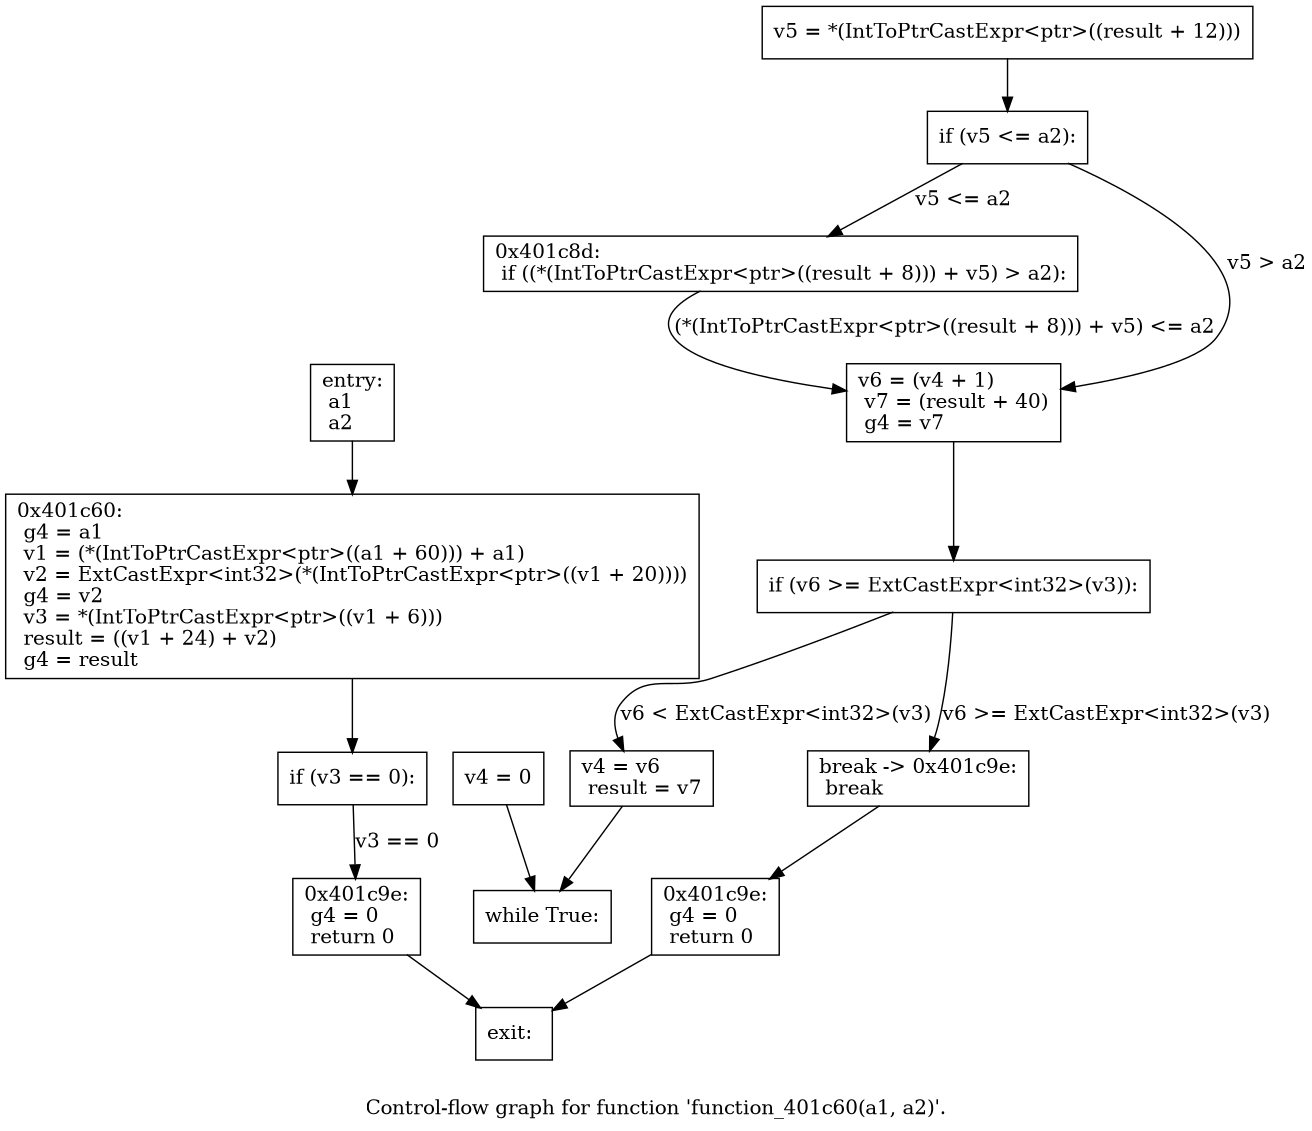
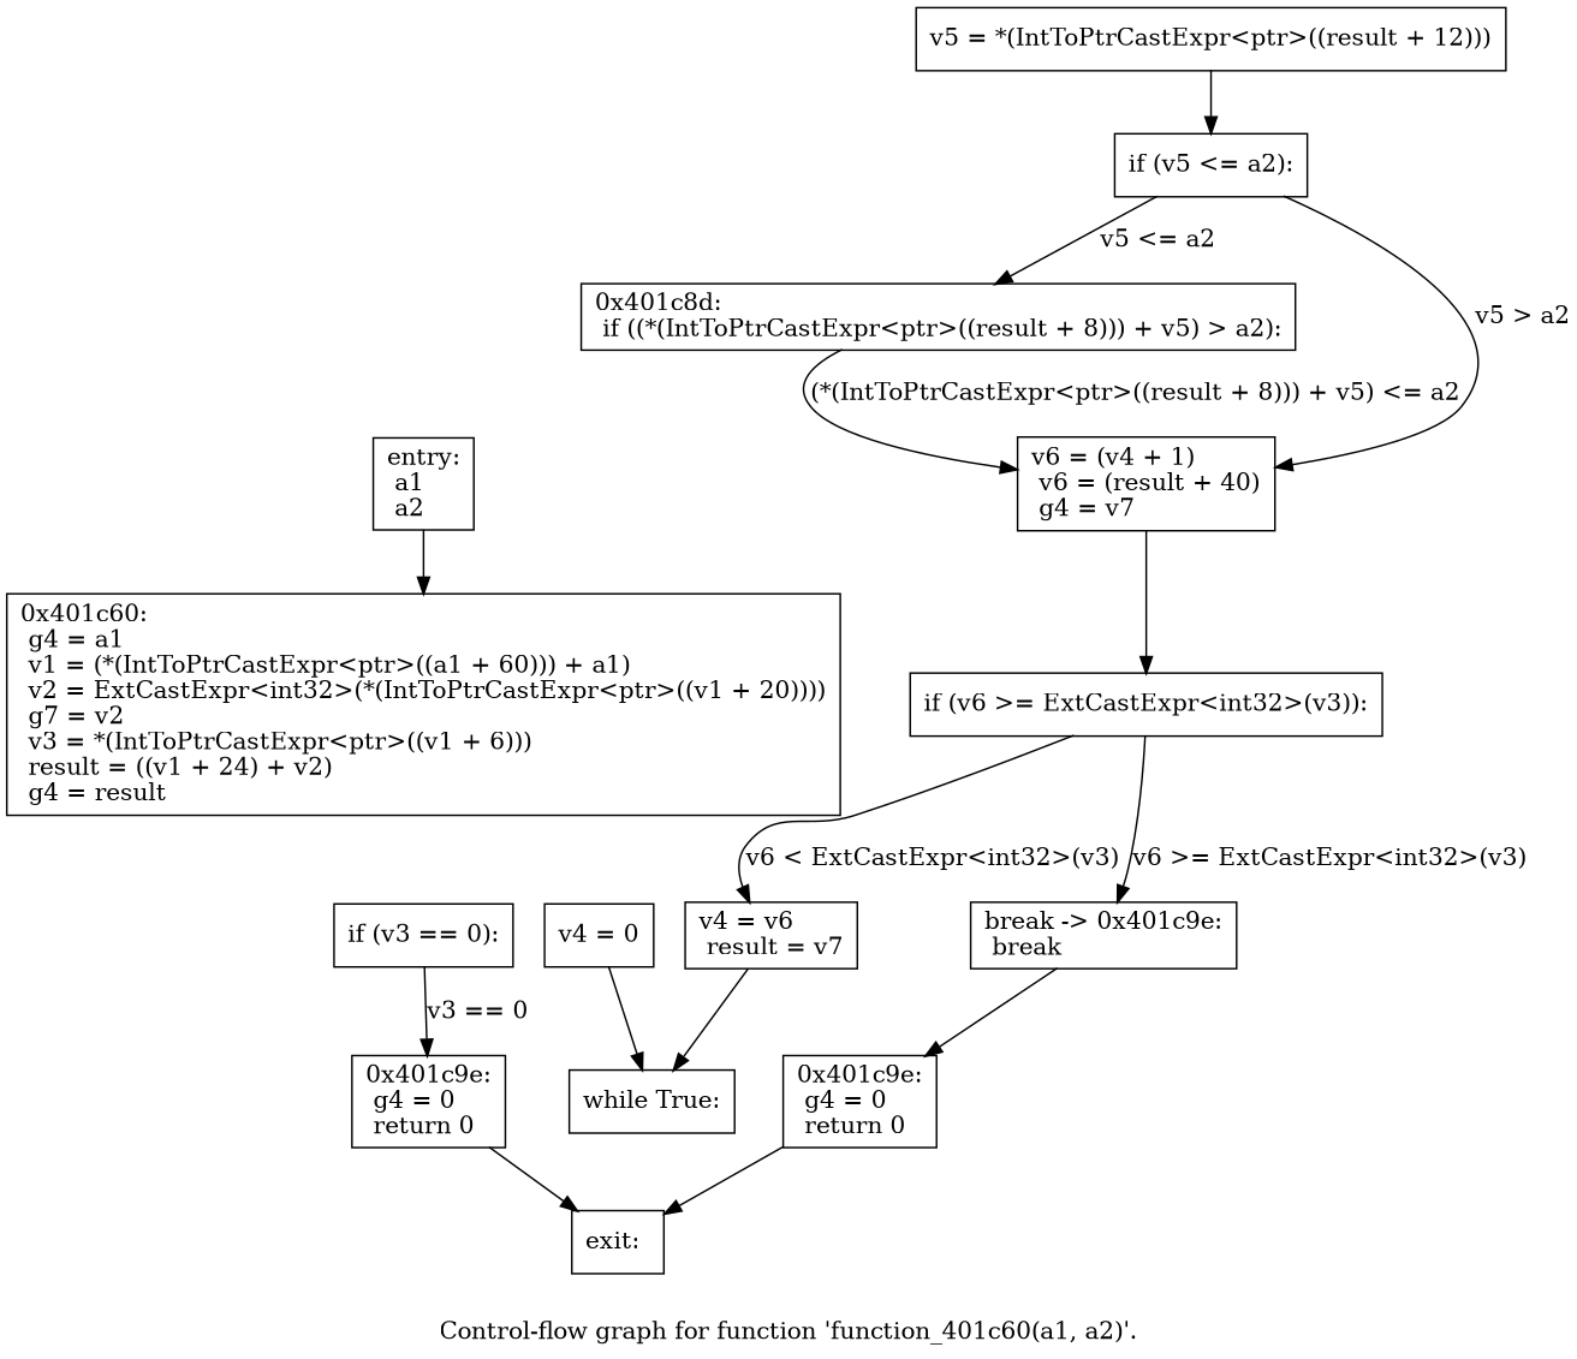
  digraph {
    label="Control-flow graph for function 'function_401c60(a1, a2)'."
    node [shape=record]
    n1 [label="{entry:\l  a1\l  a2\l}"]
-   n2 [label="{0x401c60:\l  g4 = a1\l  v1 = (*(IntToPtrCastExpr\<ptr\>((a1 + 60))) + a1)\l  v2 = ExtCastExpr\<int32\>(*(IntToPtrCastExpr\<ptr\>((v1 + 20))))\l  g4 = v2\l  v3 = *(IntToPtrCastExpr\<ptr\>((v1 + 6)))\l  result = ((v1 + 24) + v2)\l  g4 = result\l}"]
+   n2 [label="{0x401c60:\l  g4 = a1\l  v1 = (*(IntToPtrCastExpr\<ptr\>((a1 + 60))) + a1)\l  v2 = ExtCastExpr\<int32\>(*(IntToPtrCastExpr\<ptr\>((v1 + 20))))\l  g7 = v2\l  v3 = *(IntToPtrCastExpr\<ptr\>((v1 + 6)))\l  result = ((v1 + 24) + v2)\l  g4 = result\l}"]
    n3 [label="{  if (v3 == 0):\l}"]
    n4 [label="{0x401c9e:\l  g4 = 0\l  return 0\l}"]
    n5 [label="{exit:\l}"]
    n6 [label="{  v4 = 0\l}"]
    n7 [label="{  while True:\l}"]
    n8 [label="{  v5 = *(IntToPtrCastExpr\<ptr\>((result + 12)))\l}"]
    n9 [label="{  if (v5 \<= a2):\l}"]
    n10 [label="{0x401c8d:\l  if ((*(IntToPtrCastExpr\<ptr\>((result + 8))) + v5) \> a2):\l}"]
-   n11 [label="{  v6 = (v4 + 1)\l  v7 = (result + 40)\l  g4 = v7\l}"]
+   n11 [label="{  v6 = (v4 + 1)\l  v6 = (result + 40)\l  g4 = v7\l}"]
    n12 [label="{  if (v6 \>= ExtCastExpr\<int32\>(v3)):\l}"]
    n13 [label="{break -\> 0x401c9e:\l  break\l}"]
    n14 [label="{  v4 = v6\l  result = v7\l}"]
    n15 [label="{0x401c9e:\l  g4 = 0\l  return 0\l}"]
    n1 -> n2
-   n2 -> n3
    n3 -> n4 [label="v3 == 0"]
    n4 -> n5
    n6 -> n7
    n8 -> n9
    n9 -> n10 [label="v5 \<= a2"]
    n9 -> n11 [label="v5 \> a2"]
    n10 -> n11 [label="(*(IntToPtrCastExpr\<ptr\>((result + 8))) + v5) \<= a2"]
    n11 -> n12
    n12 -> n13 [label="v6 \>= ExtCastExpr\<int32\>(v3)"]
    n12 -> n14 [label="v6 \< ExtCastExpr\<int32\>(v3)"]
    n13 -> n15
    n14 -> n7
    n15 -> n5
  }
